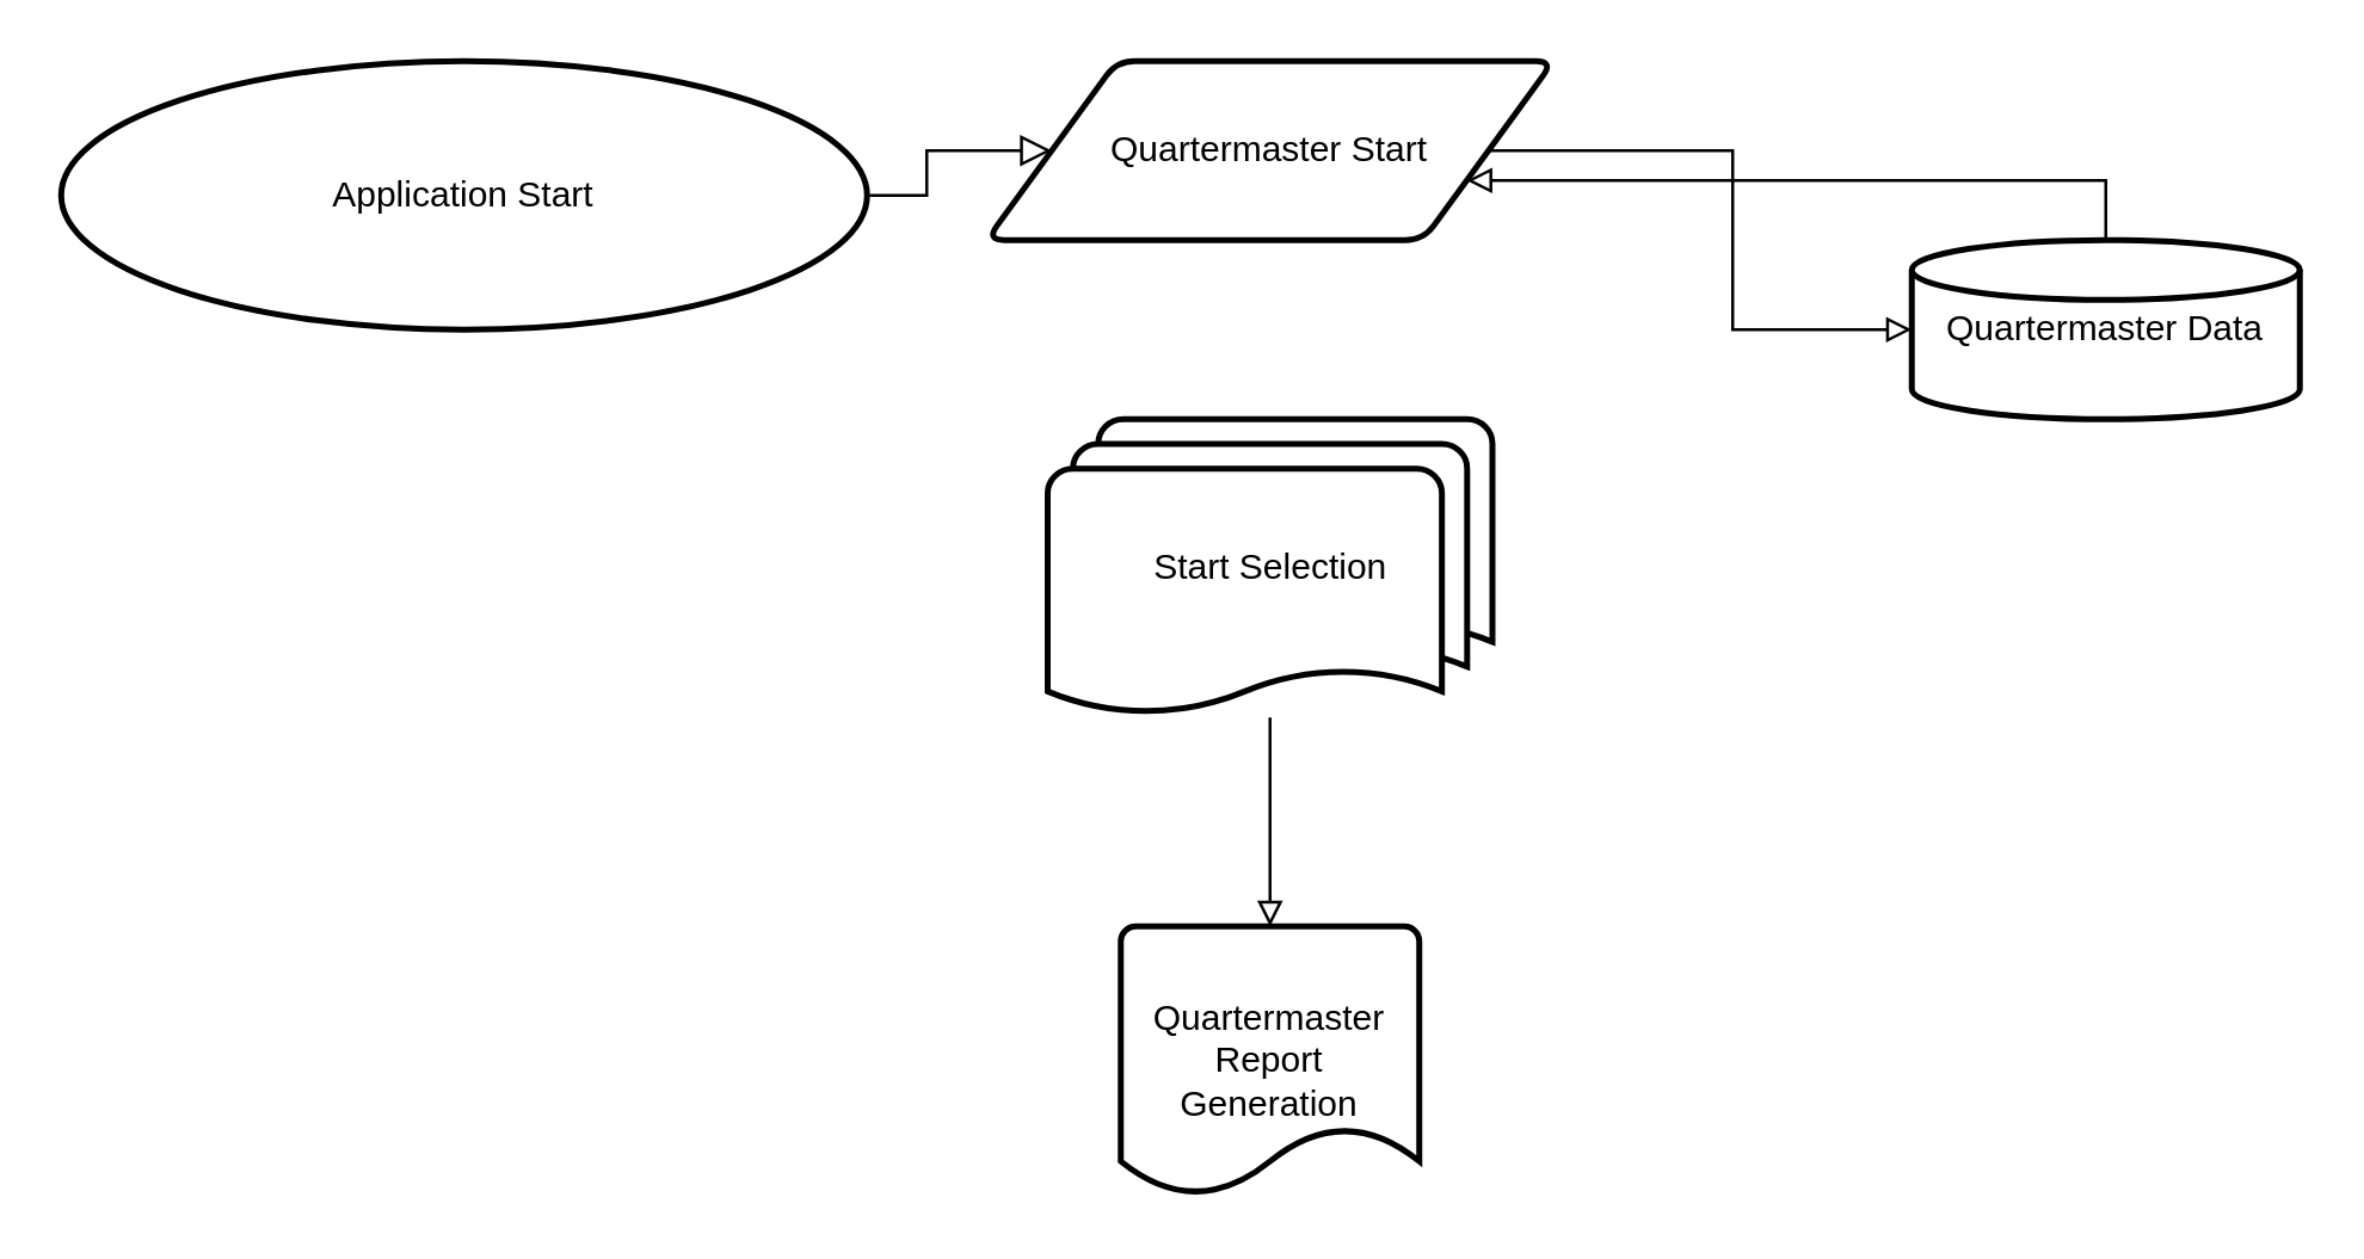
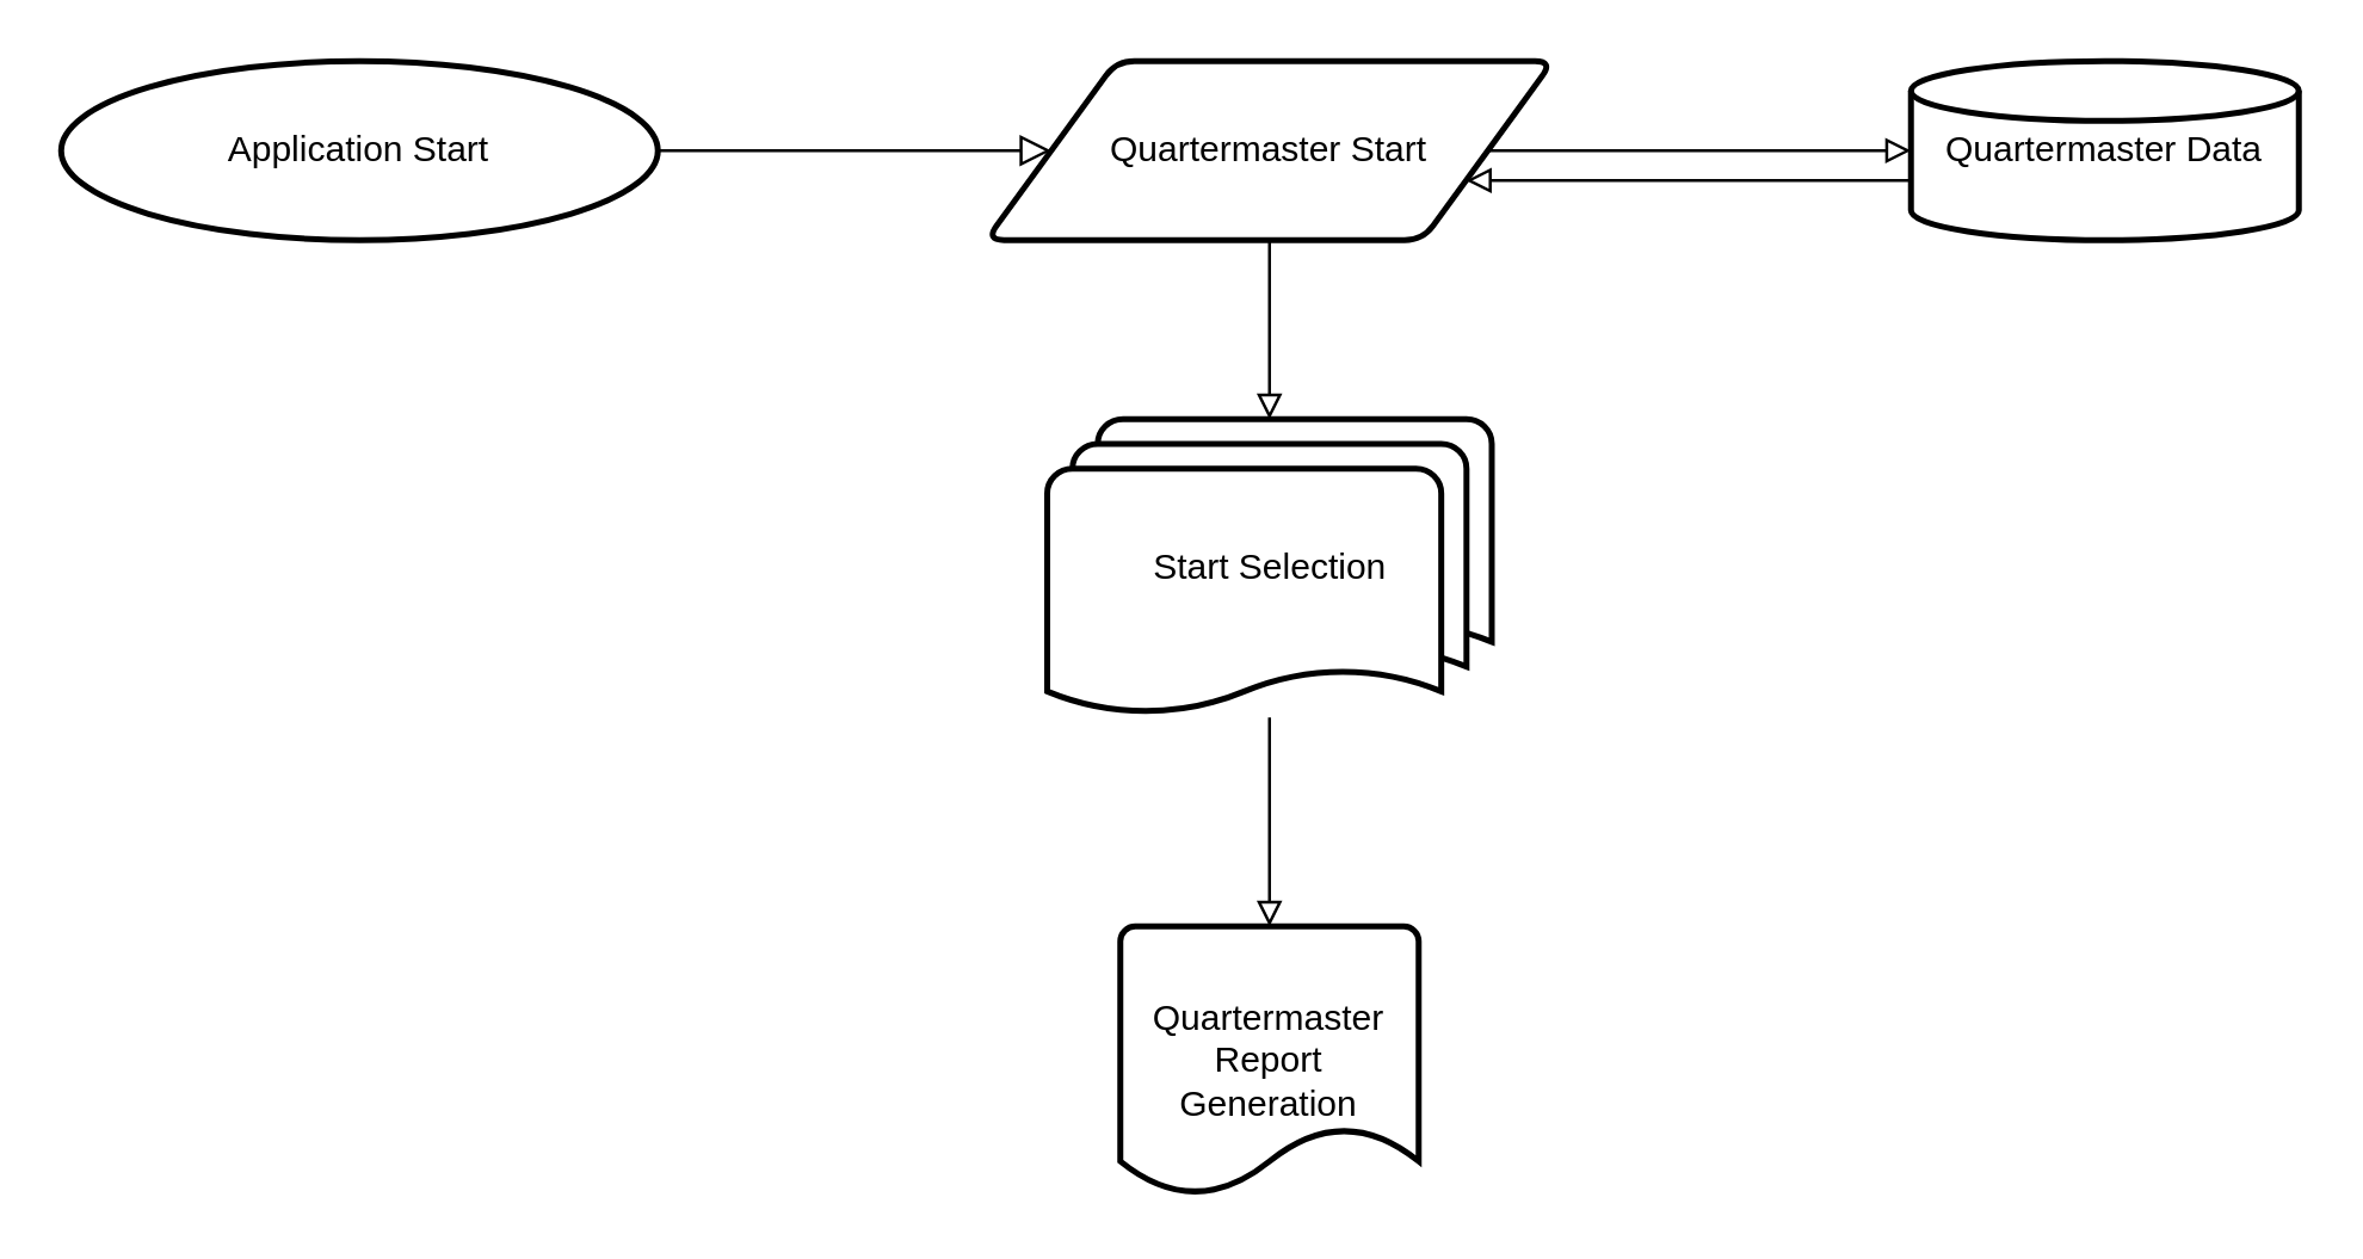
  <mxCell id="0" />
  <mxCell id="1" parent="0" />
  <mxCell id="2" value="" style="rounded=0;html=1;jettySize=auto;orthogonalLoop=1;fontSize=11;endArrow=block;endFill=0;endSize=8;strokeWidth=1;shadow=0;labelBackgroundColor=none;edgeStyle=orthogonalEdgeStyle;entryX=0;entryY=0.5;entryDx=0;entryDy=0;" parent="1" source="3" target="6" edge="1"><mxGeometry relative="1" as="geometry"><mxPoint x="230" y="130" as="sourcePoint" /><mxPoint x="330" y="50" as="targetPoint" /></mxGeometry></mxCell>
- <mxCell id="3" value="Application Start" style="strokeWidth=2;html=1;shape=mxgraph.flowchart.start_1;whiteSpace=wrap;" vertex="1" parent="1"><mxGeometry x="20" y="20" width="270" height="90" as="geometry" /></mxCell>
+ <mxCell id="3" value="Application Start" style="strokeWidth=2;html=1;shape=mxgraph.flowchart.start_1;whiteSpace=wrap;" vertex="1" parent="1"><mxGeometry x="20" y="20" width="200" height="60" as="geometry" /></mxCell>
+ <mxCell id="4" value="" style="edgeStyle=orthogonalEdgeStyle;rounded=0;orthogonalLoop=1;jettySize=auto;html=1;endArrow=block;endFill=0;entryX=0.5;entryY=0;entryDx=0;entryDy=0;entryPerimeter=0;" edge="1" parent="1" source="6" target="10"><mxGeometry relative="1" as="geometry"><mxPoint x="425" y="140" as="targetPoint" /></mxGeometry></mxCell>
  <mxCell id="5" value="" style="edgeStyle=orthogonalEdgeStyle;rounded=0;orthogonalLoop=1;jettySize=auto;html=1;endArrow=block;endFill=0;" edge="1" parent="1" source="6" target="8"><mxGeometry relative="1" as="geometry"><mxPoint x="635" y="50" as="targetPoint" /></mxGeometry></mxCell>
  <mxCell id="6" value="Quartermaster Start" style="shape=parallelogram;html=1;strokeWidth=2;perimeter=parallelogramPerimeter;whiteSpace=wrap;rounded=1;arcSize=12;size=0.23;" vertex="1" parent="1"><mxGeometry x="330" y="20" width="190" height="60" as="geometry" /></mxCell>
  <mxCell id="7" style="edgeStyle=orthogonalEdgeStyle;rounded=0;orthogonalLoop=1;jettySize=auto;html=1;endArrow=block;endFill=0;" edge="1" parent="1" source="8" target="6"><mxGeometry relative="1" as="geometry"><Array as="points"><mxPoint x="540" y="60" /><mxPoint x="540" y="60" /></Array></mxGeometry></mxCell>
- <mxCell id="8" value="Quartermaster Data" style="strokeWidth=2;html=1;shape=mxgraph.flowchart.database;whiteSpace=wrap;" vertex="1" parent="1"><mxGeometry x="640" y="80" width="130" height="60" as="geometry" /></mxCell>
+ <mxCell id="8" value="Quartermaster Data" style="strokeWidth=2;html=1;shape=mxgraph.flowchart.database;whiteSpace=wrap;" vertex="1" parent="1"><mxGeometry x="640" y="20" width="130" height="60" as="geometry" /></mxCell>
  <mxCell id="9" style="edgeStyle=orthogonalEdgeStyle;rounded=0;orthogonalLoop=1;jettySize=auto;html=1;endArrow=block;endFill=0;" edge="1" parent="1" source="10" target="11"><mxGeometry relative="1" as="geometry" /></mxCell>
  <mxCell id="10" value="Start Selection" style="strokeWidth=2;html=1;shape=mxgraph.flowchart.multi-document;whiteSpace=wrap;align=center;" vertex="1" parent="1"><mxGeometry x="350.5" y="140" width="149" height="100" as="geometry" /></mxCell>
  <mxCell id="11" value="Quartermaster Report Generation" style="strokeWidth=2;html=1;shape=mxgraph.flowchart.document2;whiteSpace=wrap;size=0.25;" vertex="1" parent="1"><mxGeometry x="375" y="310" width="100" height="90" as="geometry" /></mxCell>
